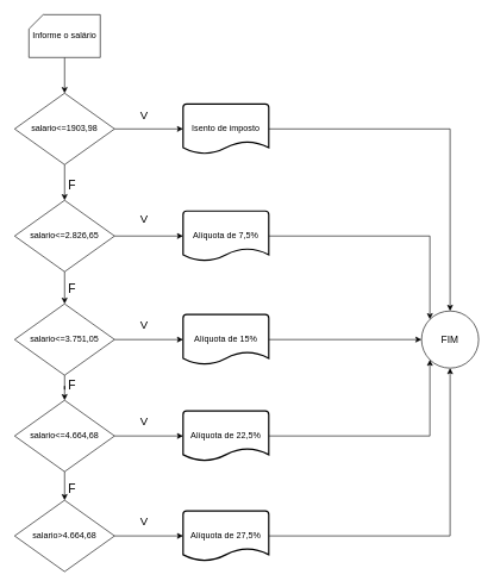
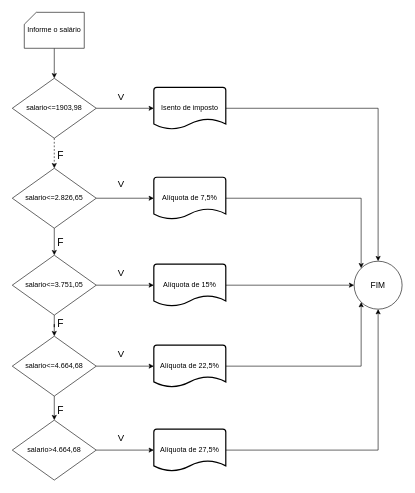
  <mxCell id="0" />
  <mxCell id="1" parent="0" />
  <mxCell id="2" style="edgeStyle=orthogonalEdgeStyle;rounded=0;orthogonalLoop=1;jettySize=auto;html=1;entryX=0.5;entryY=0;entryDx=0;entryDy=0;" edge="1" parent="1" source="3" target="6"><mxGeometry relative="1" as="geometry" /></mxCell>
  <mxCell id="3" value="Informe o salário" style="verticalLabelPosition=middle;verticalAlign=middle;html=1;shape=card;whiteSpace=wrap;size=20;arcSize=12;labelPosition=center;align=center;" vertex="1" parent="1"><mxGeometry x="40" y="20" width="100" height="60" as="geometry" /></mxCell>
  <mxCell id="4" style="edgeStyle=orthogonalEdgeStyle;rounded=0;orthogonalLoop=1;jettySize=auto;html=1;entryX=0;entryY=0.5;entryDx=0;entryDy=0;entryPerimeter=0;" edge="1" parent="1" source="6" target="8"><mxGeometry relative="1" as="geometry" /></mxCell>
- <mxCell id="5" style="edgeStyle=orthogonalEdgeStyle;rounded=0;orthogonalLoop=1;jettySize=auto;html=1;exitX=0.5;exitY=1;exitDx=0;exitDy=0;entryX=0.5;entryY=0;entryDx=0;entryDy=0;fontSize=14;" edge="1" parent="1" source="6" target="12"><mxGeometry relative="1" as="geometry" /></mxCell>
+ <mxCell id="5" style="edgeStyle=orthogonalEdgeStyle;rounded=0;orthogonalLoop=1;jettySize=auto;html=1;exitX=0.5;exitY=1;exitDx=0;exitDy=0;entryX=0.5;entryY=0;entryDx=0;entryDy=0;fontSize=14;dashed=1;" edge="1" parent="1" source="6" target="12"><mxGeometry relative="1" as="geometry" /></mxCell>
  <mxCell id="6" value="salario&lt;=1903,98" style="rhombus;whiteSpace=wrap;html=1;" vertex="1" parent="1"><mxGeometry x="20" y="130" width="140" height="100" as="geometry" /></mxCell>
  <mxCell id="7" style="edgeStyle=orthogonalEdgeStyle;rounded=0;orthogonalLoop=1;jettySize=auto;html=1;fontSize=14;" edge="1" parent="1" source="8" target="16"><mxGeometry relative="1" as="geometry" /></mxCell>
  <mxCell id="8" value="Isento de imposto" style="strokeWidth=2;html=1;shape=mxgraph.flowchart.document2;whiteSpace=wrap;size=0.25;" vertex="1" parent="1"><mxGeometry x="256" y="145" width="120" height="70" as="geometry" /></mxCell>
  <mxCell id="9" value="&lt;font style=&quot;font-size: 16px;&quot;&gt;V&lt;/font&gt;" style="text;html=1;align=center;verticalAlign=middle;resizable=0;points=[];autosize=1;strokeColor=none;fillColor=none;" vertex="1" parent="1"><mxGeometry x="186" y="145" width="30" height="30" as="geometry" /></mxCell>
  <mxCell id="10" style="edgeStyle=orthogonalEdgeStyle;rounded=0;orthogonalLoop=1;jettySize=auto;html=1;entryX=0;entryY=0.5;entryDx=0;entryDy=0;entryPerimeter=0;" edge="1" parent="1" source="12" target="14"><mxGeometry relative="1" as="geometry" /></mxCell>
  <mxCell id="11" style="edgeStyle=orthogonalEdgeStyle;rounded=0;orthogonalLoop=1;jettySize=auto;html=1;entryX=0.5;entryY=0;entryDx=0;entryDy=0;fontSize=17;" edge="1" parent="1" source="12" target="19"><mxGeometry relative="1" as="geometry" /></mxCell>
  <mxCell id="12" value="salario&amp;lt;=2.826,65" style="rhombus;whiteSpace=wrap;html=1;" vertex="1" parent="1"><mxGeometry x="20" y="280" width="140" height="100" as="geometry" /></mxCell>
  <mxCell id="13" style="edgeStyle=orthogonalEdgeStyle;rounded=0;orthogonalLoop=1;jettySize=auto;html=1;entryX=0;entryY=0;entryDx=0;entryDy=0;fontSize=17;" edge="1" parent="1" source="14" target="16"><mxGeometry relative="1" as="geometry" /></mxCell>
  <mxCell id="14" value="Alíquota de 7,5%" style="strokeWidth=2;html=1;shape=mxgraph.flowchart.document2;whiteSpace=wrap;size=0.25;" vertex="1" parent="1"><mxGeometry x="256" y="295" width="120" height="70" as="geometry" /></mxCell>
  <mxCell id="15" value="&lt;font style=&quot;font-size: 16px;&quot;&gt;V&lt;/font&gt;" style="text;html=1;align=center;verticalAlign=middle;resizable=0;points=[];autosize=1;strokeColor=none;fillColor=none;" vertex="1" parent="1"><mxGeometry x="186" y="290" width="30" height="30" as="geometry" /></mxCell>
  <mxCell id="16" value="FIM" style="ellipse;whiteSpace=wrap;html=1;aspect=fixed;fontSize=14;" vertex="1" parent="1"><mxGeometry x="590" y="435" width="80" height="80" as="geometry" /></mxCell>
  <mxCell id="17" style="edgeStyle=orthogonalEdgeStyle;rounded=0;orthogonalLoop=1;jettySize=auto;html=1;entryX=0;entryY=0.5;entryDx=0;entryDy=0;entryPerimeter=0;" edge="1" parent="1" source="19" target="21"><mxGeometry relative="1" as="geometry" /></mxCell>
  <mxCell id="18" style="edgeStyle=orthogonalEdgeStyle;rounded=0;orthogonalLoop=1;jettySize=auto;html=1;entryX=0.5;entryY=0;entryDx=0;entryDy=0;fontSize=17;" edge="1" parent="1" source="19" target="27"><mxGeometry relative="1" as="geometry" /></mxCell>
  <mxCell id="19" value="salario&amp;lt;=3.751,05" style="rhombus;whiteSpace=wrap;html=1;" vertex="1" parent="1"><mxGeometry x="20" y="425" width="140" height="100" as="geometry" /></mxCell>
  <mxCell id="20" style="edgeStyle=orthogonalEdgeStyle;rounded=0;orthogonalLoop=1;jettySize=auto;html=1;entryX=0;entryY=0.5;entryDx=0;entryDy=0;fontSize=17;" edge="1" parent="1" source="21" target="16"><mxGeometry relative="1" as="geometry"><Array as="points"><mxPoint x="590" y="475" /></Array></mxGeometry></mxCell>
  <mxCell id="21" value="Alíquota de 15%" style="strokeWidth=2;html=1;shape=mxgraph.flowchart.document2;whiteSpace=wrap;size=0.25;" vertex="1" parent="1"><mxGeometry x="256" y="440" width="120" height="70" as="geometry" /></mxCell>
  <mxCell id="22" value="&lt;font style=&quot;font-size: 16px;&quot;&gt;V&lt;/font&gt;" style="text;html=1;align=center;verticalAlign=middle;resizable=0;points=[];autosize=1;strokeColor=none;fillColor=none;" vertex="1" parent="1"><mxGeometry x="186" y="440" width="30" height="30" as="geometry" /></mxCell>
  <mxCell id="23" value="&lt;font style=&quot;font-size: 17px;&quot;&gt;F&lt;/font&gt;" style="text;html=1;align=center;verticalAlign=middle;resizable=0;points=[];autosize=1;strokeColor=none;fillColor=none;fontSize=14;" vertex="1" parent="1"><mxGeometry x="85" y="245" width="30" height="30" as="geometry" /></mxCell>
  <mxCell id="24" value="&lt;font style=&quot;font-size: 17px;&quot;&gt;F&lt;/font&gt;" style="text;html=1;align=center;verticalAlign=middle;resizable=0;points=[];autosize=1;strokeColor=none;fillColor=none;fontSize=14;" vertex="1" parent="1"><mxGeometry x="85" y="390" width="30" height="30" as="geometry" /></mxCell>
  <mxCell id="25" style="edgeStyle=orthogonalEdgeStyle;rounded=0;orthogonalLoop=1;jettySize=auto;html=1;entryX=0;entryY=0.5;entryDx=0;entryDy=0;entryPerimeter=0;" edge="1" parent="1" source="27" target="29"><mxGeometry relative="1" as="geometry" /></mxCell>
  <mxCell id="26" style="edgeStyle=orthogonalEdgeStyle;rounded=0;orthogonalLoop=1;jettySize=auto;html=1;exitX=0.5;exitY=1;exitDx=0;exitDy=0;entryX=0.5;entryY=0;entryDx=0;entryDy=0;fontSize=17;" edge="1" parent="1" source="27" target="33"><mxGeometry relative="1" as="geometry" /></mxCell>
  <mxCell id="27" value="salario&amp;lt;=4.664,68" style="rhombus;whiteSpace=wrap;html=1;" vertex="1" parent="1"><mxGeometry x="20" y="560" width="140" height="100" as="geometry" /></mxCell>
  <mxCell id="28" style="edgeStyle=orthogonalEdgeStyle;rounded=0;orthogonalLoop=1;jettySize=auto;html=1;entryX=0;entryY=1;entryDx=0;entryDy=0;fontSize=17;" edge="1" parent="1" source="29" target="16"><mxGeometry relative="1" as="geometry" /></mxCell>
  <mxCell id="29" value="Alíquota de 22,5%" style="strokeWidth=2;html=1;shape=mxgraph.flowchart.document2;whiteSpace=wrap;size=0.25;" vertex="1" parent="1"><mxGeometry x="256" y="575" width="120" height="70" as="geometry" /></mxCell>
  <mxCell id="30" value="&lt;font style=&quot;font-size: 16px;&quot;&gt;V&lt;/font&gt;" style="text;html=1;align=center;verticalAlign=middle;resizable=0;points=[];autosize=1;strokeColor=none;fillColor=none;" vertex="1" parent="1"><mxGeometry x="186" y="575" width="30" height="30" as="geometry" /></mxCell>
  <mxCell id="31" value="&lt;font style=&quot;font-size: 17px;&quot;&gt;F&lt;/font&gt;" style="text;html=1;align=center;verticalAlign=middle;resizable=0;points=[];autosize=1;strokeColor=none;fillColor=none;fontSize=14;" vertex="1" parent="1"><mxGeometry x="85" y="525" width="30" height="30" as="geometry" /></mxCell>
  <mxCell id="32" style="edgeStyle=orthogonalEdgeStyle;rounded=0;orthogonalLoop=1;jettySize=auto;html=1;entryX=0;entryY=0.5;entryDx=0;entryDy=0;entryPerimeter=0;" edge="1" parent="1" source="33" target="35"><mxGeometry relative="1" as="geometry" /></mxCell>
  <mxCell id="33" value="salario&amp;gt;4.664,68" style="rhombus;whiteSpace=wrap;html=1;" vertex="1" parent="1"><mxGeometry x="20" y="700" width="140" height="100" as="geometry" /></mxCell>
  <mxCell id="34" style="edgeStyle=orthogonalEdgeStyle;rounded=0;orthogonalLoop=1;jettySize=auto;html=1;entryX=0.5;entryY=1;entryDx=0;entryDy=0;fontSize=17;" edge="1" parent="1" source="35" target="16"><mxGeometry relative="1" as="geometry" /></mxCell>
  <mxCell id="35" value="Alíquota de 27,5%" style="strokeWidth=2;html=1;shape=mxgraph.flowchart.document2;whiteSpace=wrap;size=0.25;" vertex="1" parent="1"><mxGeometry x="256" y="715" width="120" height="70" as="geometry" /></mxCell>
  <mxCell id="36" value="&lt;font style=&quot;font-size: 16px;&quot;&gt;V&lt;/font&gt;" style="text;html=1;align=center;verticalAlign=middle;resizable=0;points=[];autosize=1;strokeColor=none;fillColor=none;" vertex="1" parent="1"><mxGeometry x="186" y="715" width="30" height="30" as="geometry" /></mxCell>
  <mxCell id="37" value="&lt;font style=&quot;font-size: 17px;&quot;&gt;F&lt;/font&gt;" style="text;html=1;align=center;verticalAlign=middle;resizable=0;points=[];autosize=1;strokeColor=none;fillColor=none;fontSize=14;" vertex="1" parent="1"><mxGeometry x="85" y="670" width="30" height="30" as="geometry" /></mxCell>
